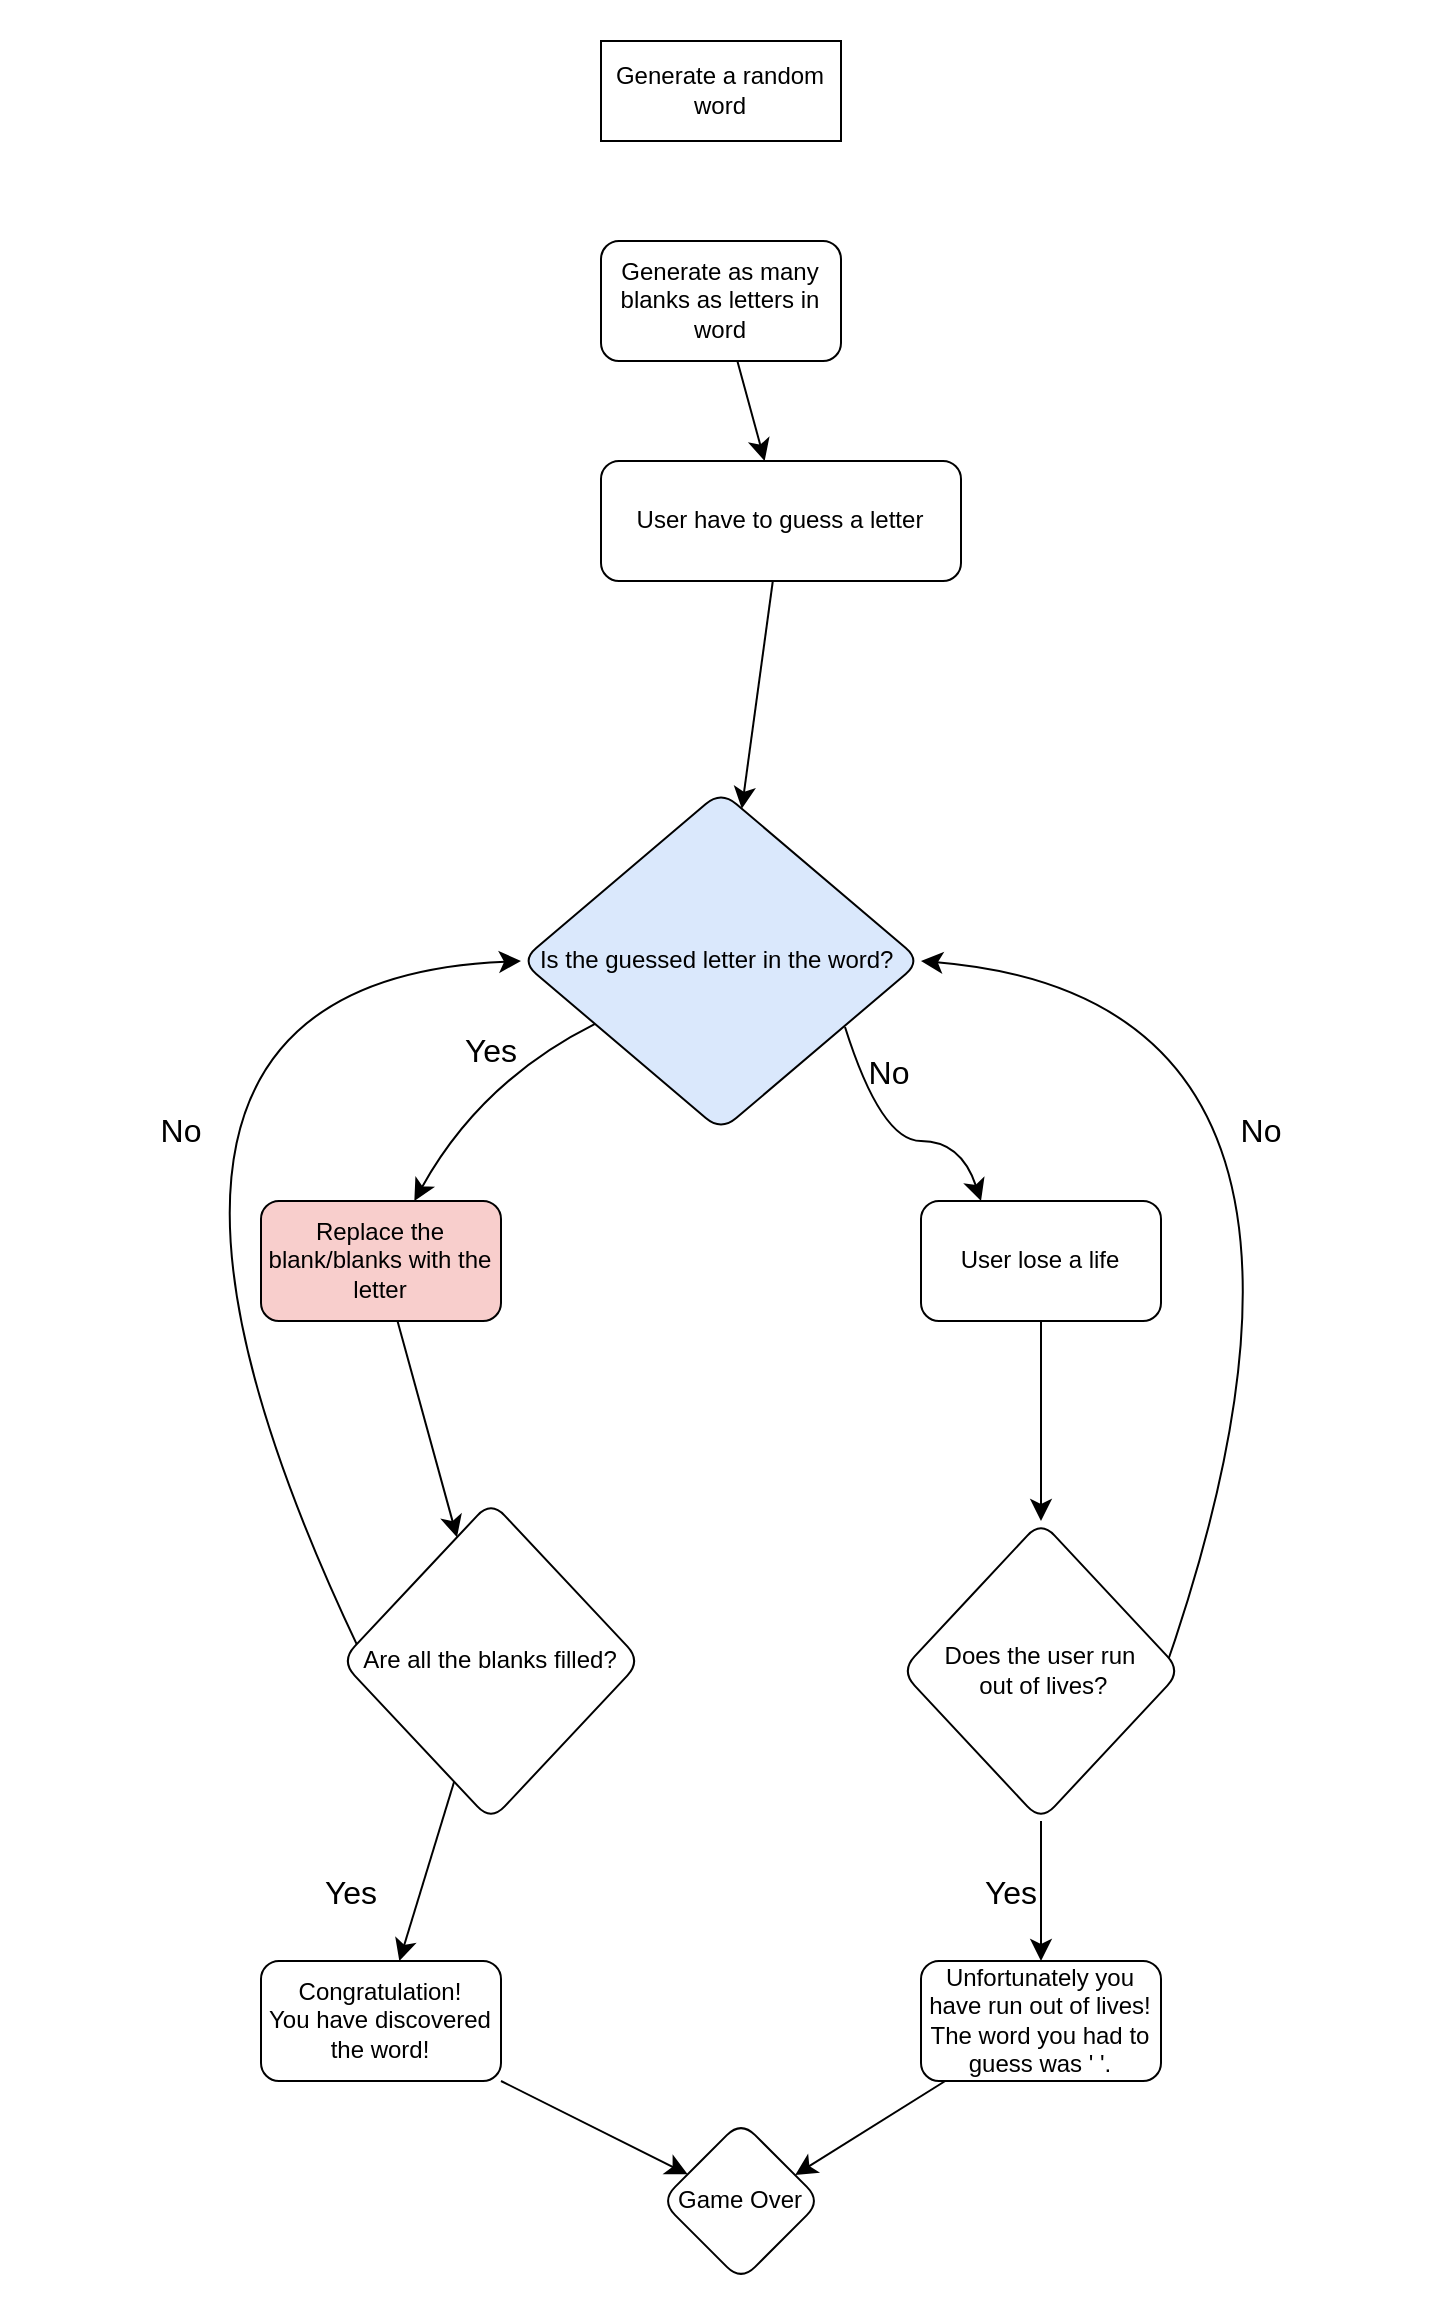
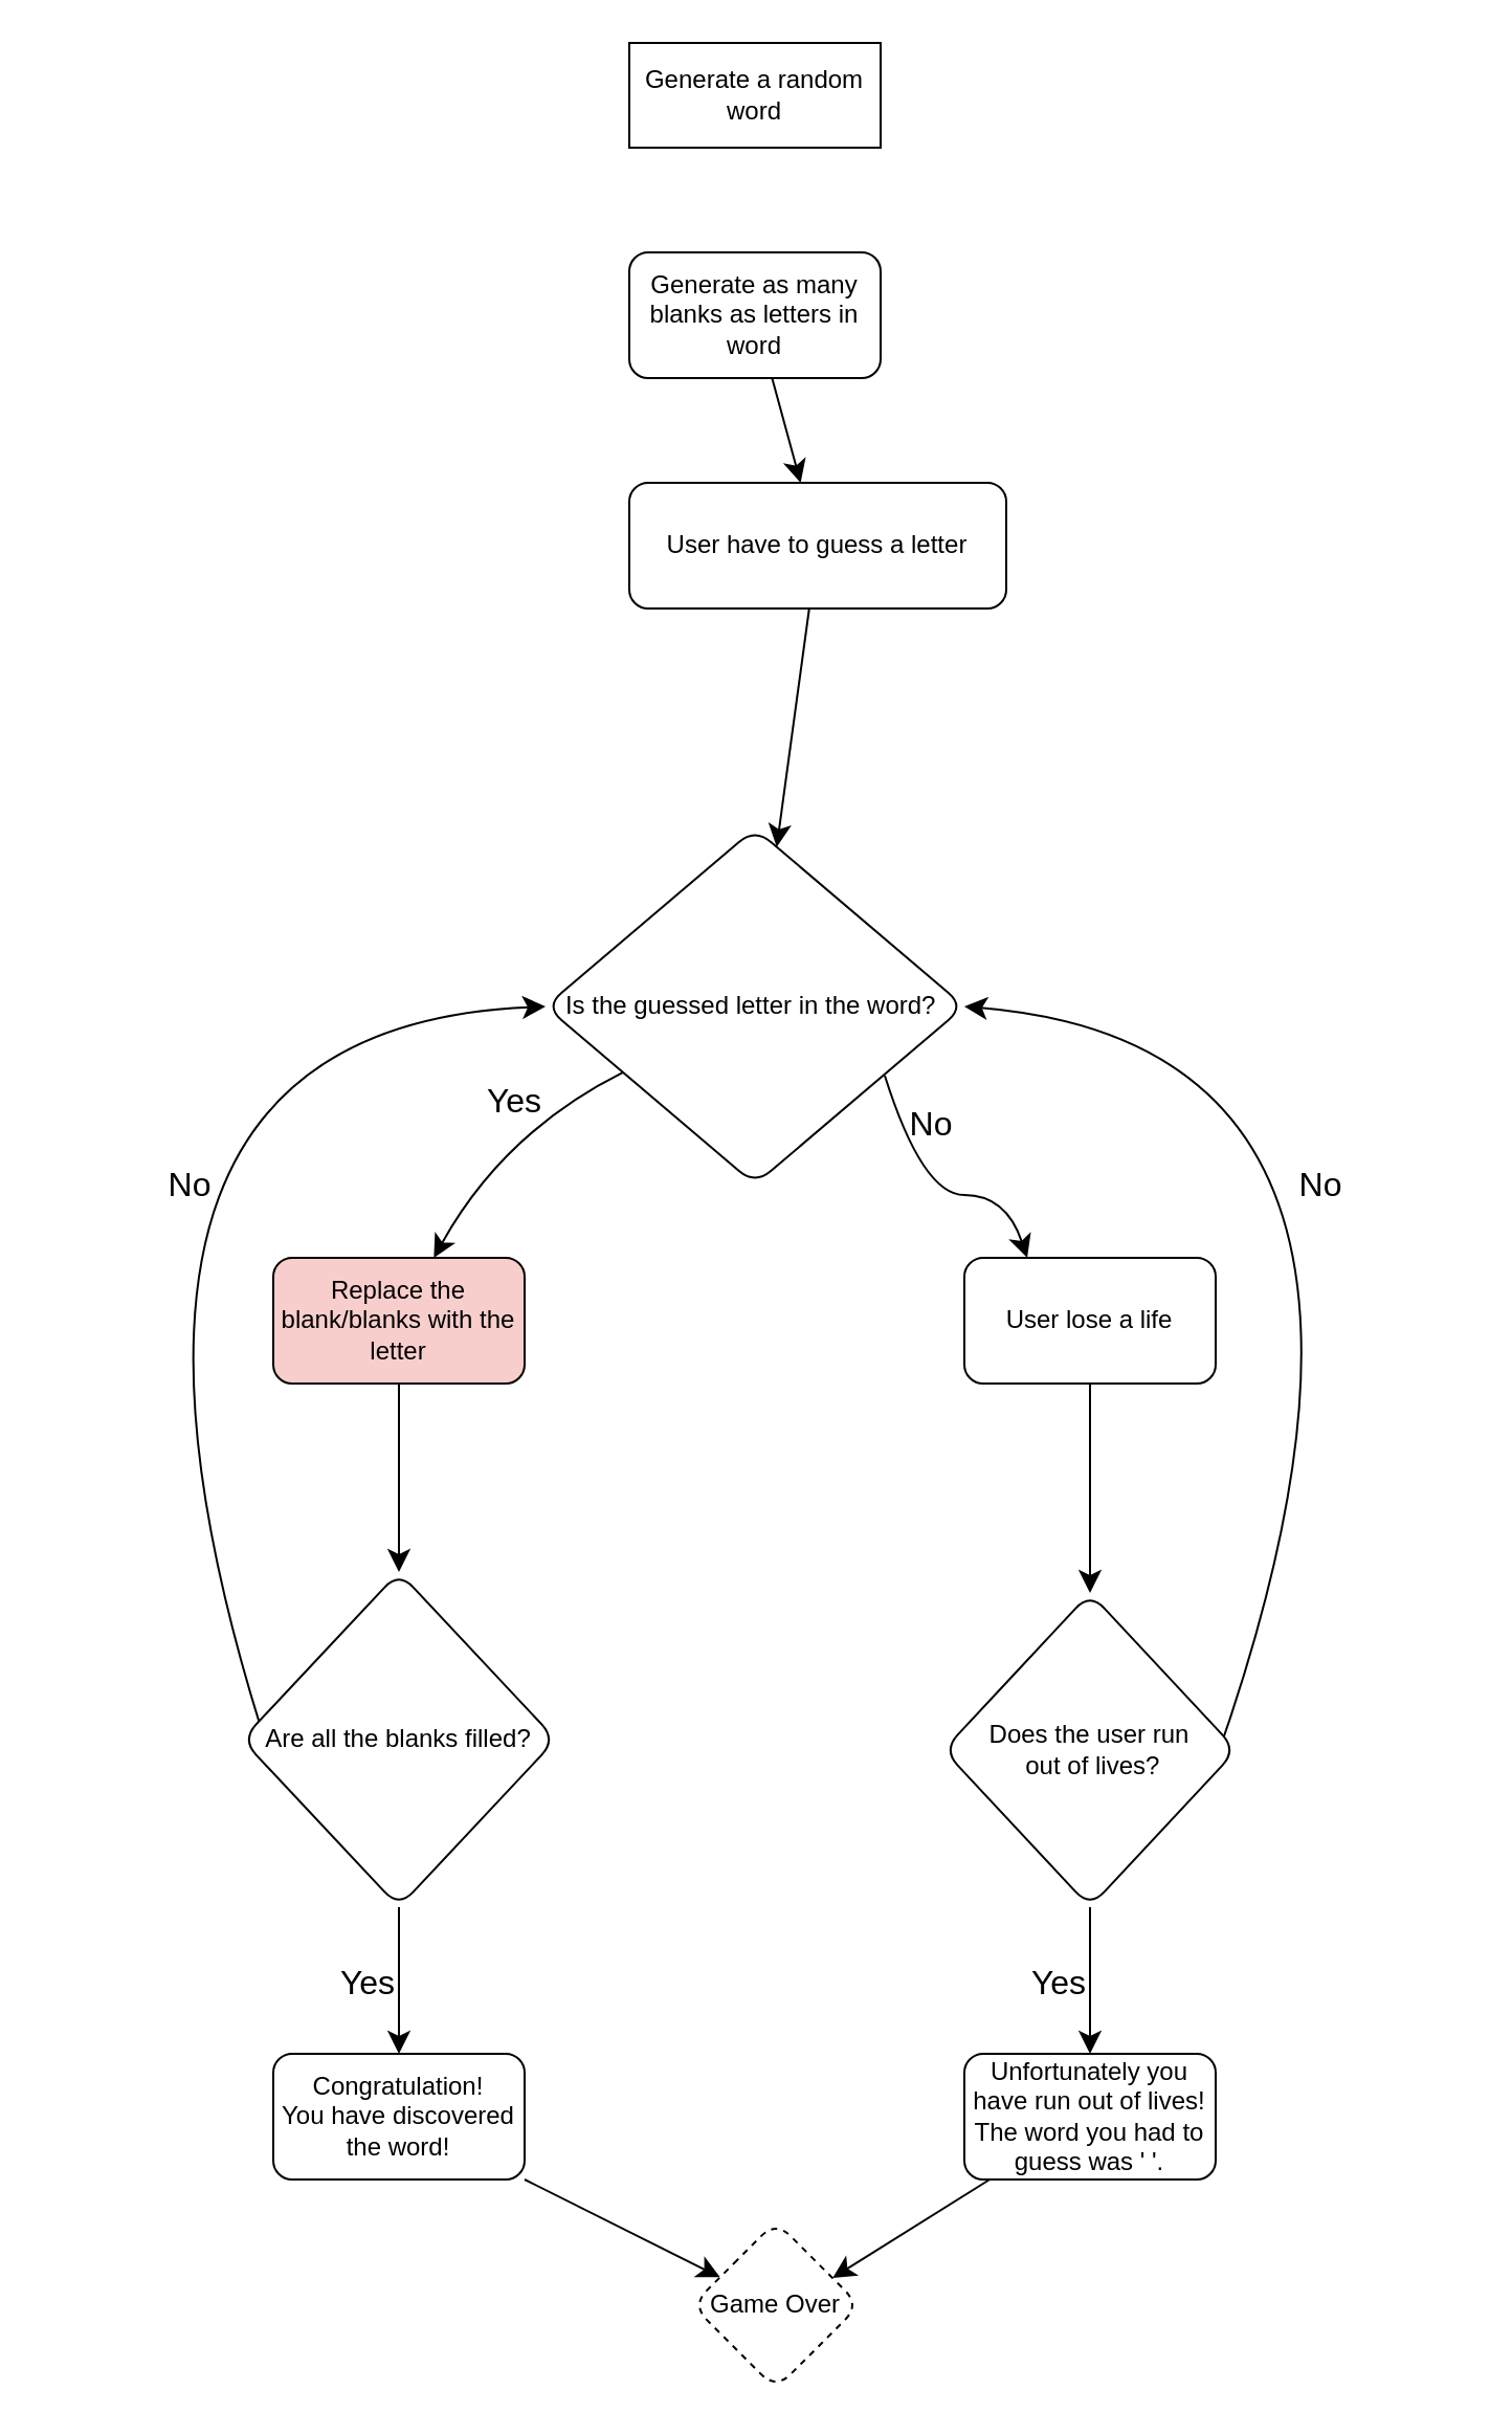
  <mxCell id="0" />
  <mxCell id="1" parent="0" />
  <mxCell id="2" value="Generate a random word" style="whiteSpace=wrap;html=1;fontSize=12;glass=0;strokeWidth=1;shadow=0;rounded=0;" parent="1" vertex="1"><mxGeometry x="300" y="20" width="120" height="50" as="geometry" /></mxCell>
  <mxCell id="3" style="edgeStyle=none;curved=1;rounded=0;orthogonalLoop=1;jettySize=auto;html=1;fontSize=12;startSize=8;endSize=8;" edge="1" parent="1" source="4" target="6"><mxGeometry relative="1" as="geometry" /></mxCell>
  <mxCell id="4" value="Generate as many blanks as letters in word" style="whiteSpace=wrap;html=1;rounded=1;glass=0;strokeWidth=1;shadow=0;" vertex="1" parent="1"><mxGeometry x="300" y="120" width="120" height="60" as="geometry" /></mxCell>
  <mxCell id="5" value="" style="edgeStyle=none;curved=1;rounded=0;orthogonalLoop=1;jettySize=auto;html=1;fontSize=12;startSize=8;endSize=8;" edge="1" parent="1" source="6" target="9"><mxGeometry relative="1" as="geometry" /></mxCell>
  <mxCell id="6" value="User have to guess a letter" style="whiteSpace=wrap;html=1;rounded=1;glass=0;strokeWidth=1;shadow=0;" vertex="1" parent="1"><mxGeometry x="300" y="230" width="180" height="60" as="geometry" /></mxCell>
  <mxCell id="7" value="" style="edgeStyle=none;curved=1;rounded=0;orthogonalLoop=1;jettySize=auto;html=1;fontSize=12;startSize=8;endSize=8;" edge="1" parent="1" source="9" target="11"><mxGeometry relative="1" as="geometry"><Array as="points"><mxPoint x="240" y="540" /></Array></mxGeometry></mxCell>
  <mxCell id="8" value="" style="edgeStyle=none;curved=1;rounded=0;orthogonalLoop=1;jettySize=auto;html=1;fontSize=12;startSize=8;endSize=8;entryX=0.25;entryY=0;entryDx=0;entryDy=0;exitX=0.81;exitY=0.694;exitDx=0;exitDy=0;exitPerimeter=0;" edge="1" parent="1" source="9" target="14"><mxGeometry relative="1" as="geometry"><Array as="points"><mxPoint x="440" y="570" /><mxPoint x="480" y="570" /></Array></mxGeometry></mxCell>
- <mxCell id="9" value="Is the guessed letter in the word?&amp;nbsp;" style="rhombus;whiteSpace=wrap;html=1;rounded=1;glass=0;strokeWidth=1;shadow=0;fillColor=#dae8fc;" vertex="1" parent="1"><mxGeometry x="260" y="395" width="200" height="170" as="geometry" /></mxCell>
+ <mxCell id="9" value="Is the guessed letter in the word?&amp;nbsp;" style="rhombus;whiteSpace=wrap;html=1;rounded=1;glass=0;strokeWidth=1;shadow=0;" vertex="1" parent="1"><mxGeometry x="260" y="395" width="200" height="170" as="geometry" /></mxCell>
  <mxCell id="10" value="" style="edgeStyle=none;curved=1;rounded=0;orthogonalLoop=1;jettySize=auto;html=1;fontSize=12;startSize=8;endSize=8;" edge="1" parent="1" source="11" target="18"><mxGeometry relative="1" as="geometry" /></mxCell>
  <mxCell id="11" value="Replace the blank/blanks with the letter" style="whiteSpace=wrap;html=1;rounded=1;glass=0;strokeWidth=1;shadow=0;fillColor=#f8cecc;" vertex="1" parent="1"><mxGeometry x="130" y="600" width="120" height="60" as="geometry" /></mxCell>
  <mxCell id="12" value="Yes" style="text;html=1;align=center;verticalAlign=middle;resizable=0;points=[];autosize=1;strokeColor=none;fillColor=none;fontSize=16;" vertex="1" parent="1"><mxGeometry x="220" y="510" width="50" height="30" as="geometry" /></mxCell>
  <mxCell id="13" value="" style="edgeStyle=none;curved=1;rounded=0;orthogonalLoop=1;jettySize=auto;html=1;fontSize=12;startSize=8;endSize=8;" edge="1" parent="1" source="14" target="21"><mxGeometry relative="1" as="geometry" /></mxCell>
  <mxCell id="14" value="User lose a life" style="whiteSpace=wrap;html=1;rounded=1;glass=0;strokeWidth=1;shadow=0;" vertex="1" parent="1"><mxGeometry x="460" y="600" width="120" height="60" as="geometry" /></mxCell>
  <mxCell id="15" value="No" style="text;html=1;align=center;verticalAlign=middle;resizable=0;points=[];autosize=1;strokeColor=none;fillColor=none;fontSize=16;" vertex="1" parent="1"><mxGeometry x="424" y="521" width="40" height="30" as="geometry" /></mxCell>
  <mxCell id="16" style="edgeStyle=none;curved=1;rounded=0;orthogonalLoop=1;jettySize=auto;html=1;entryX=0;entryY=0.5;entryDx=0;entryDy=0;fontSize=12;startSize=8;endSize=8;exitX=0.06;exitY=0.463;exitDx=0;exitDy=0;exitPerimeter=0;" edge="1" parent="1" source="18" target="9"><mxGeometry relative="1" as="geometry"><mxPoint x="120" y="830" as="sourcePoint" /><Array as="points"><mxPoint x="20" y="490" /></Array></mxGeometry></mxCell>
  <mxCell id="17" value="" style="edgeStyle=none;curved=1;rounded=0;orthogonalLoop=1;jettySize=auto;html=1;fontSize=12;startSize=8;endSize=8;" edge="1" parent="1" source="18" target="25"><mxGeometry relative="1" as="geometry" /></mxCell>
- <mxCell id="18" value="Are all the blanks filled?" style="rhombus;whiteSpace=wrap;html=1;rounded=1;glass=0;strokeWidth=1;shadow=0;" vertex="1" parent="1"><mxGeometry x="170" y="750" width="150" height="160" as="geometry" /></mxCell>
+ <mxCell id="18" value="Are all the blanks filled?" style="rhombus;whiteSpace=wrap;html=1;rounded=1;glass=0;strokeWidth=1;shadow=0;" vertex="1" parent="1"><mxGeometry x="115" y="750" width="150" height="160" as="geometry" /></mxCell>
  <mxCell id="19" style="edgeStyle=none;curved=1;rounded=0;orthogonalLoop=1;jettySize=auto;html=1;entryX=1;entryY=0.5;entryDx=0;entryDy=0;fontSize=12;startSize=8;endSize=8;" edge="1" parent="1" target="9"><mxGeometry relative="1" as="geometry"><mxPoint x="580" y="840" as="sourcePoint" /><Array as="points"><mxPoint x="700" y="500" /></Array></mxGeometry></mxCell>
  <mxCell id="20" value="" style="edgeStyle=none;curved=1;rounded=0;orthogonalLoop=1;jettySize=auto;html=1;fontSize=12;startSize=8;endSize=8;" edge="1" parent="1" source="21" target="27"><mxGeometry relative="1" as="geometry" /></mxCell>
  <mxCell id="21" value="Does the user run&lt;br&gt;&amp;nbsp;out of lives?" style="rhombus;whiteSpace=wrap;html=1;rounded=1;glass=0;strokeWidth=1;shadow=0;" vertex="1" parent="1"><mxGeometry x="450" y="760" width="140" height="150" as="geometry" /></mxCell>
  <mxCell id="22" value="No" style="text;html=1;align=center;verticalAlign=middle;resizable=0;points=[];autosize=1;strokeColor=none;fillColor=none;fontSize=16;" vertex="1" parent="1"><mxGeometry x="610" y="550" width="40" height="30" as="geometry" /></mxCell>
  <mxCell id="23" value="No" style="text;html=1;align=center;verticalAlign=middle;resizable=0;points=[];autosize=1;strokeColor=none;fillColor=none;fontSize=16;" vertex="1" parent="1"><mxGeometry x="70" y="550" width="40" height="30" as="geometry" /></mxCell>
  <mxCell id="24" value="" style="edgeStyle=none;curved=1;rounded=0;orthogonalLoop=1;jettySize=auto;html=1;fontSize=12;startSize=8;endSize=8;" edge="1" parent="1" source="25" target="30"><mxGeometry relative="1" as="geometry" /></mxCell>
  <mxCell id="25" value="Congratulation!&lt;br&gt;You have discovered the word!" style="whiteSpace=wrap;html=1;rounded=1;glass=0;strokeWidth=1;shadow=0;" vertex="1" parent="1"><mxGeometry x="130" y="980" width="120" height="60" as="geometry" /></mxCell>
  <mxCell id="26" value="" style="edgeStyle=none;curved=1;rounded=0;orthogonalLoop=1;jettySize=auto;html=1;fontSize=12;startSize=8;endSize=8;entryX=0.838;entryY=0.338;entryDx=0;entryDy=0;entryPerimeter=0;" edge="1" parent="1" source="27" target="30"><mxGeometry relative="1" as="geometry"><mxPoint x="394" y="1080" as="targetPoint" /></mxGeometry></mxCell>
  <mxCell id="27" value="Unfortunately you have run out of lives!&lt;br&gt;The word you had to guess was ' '." style="whiteSpace=wrap;html=1;rounded=1;glass=0;strokeWidth=1;shadow=0;" vertex="1" parent="1"><mxGeometry x="460" y="980" width="120" height="60" as="geometry" /></mxCell>
  <mxCell id="28" value="Yes" style="text;html=1;align=center;verticalAlign=middle;resizable=0;points=[];autosize=1;strokeColor=none;fillColor=none;fontSize=16;" vertex="1" parent="1"><mxGeometry x="150" y="931" width="50" height="30" as="geometry" /></mxCell>
  <mxCell id="29" value="Yes" style="text;html=1;align=center;verticalAlign=middle;resizable=0;points=[];autosize=1;strokeColor=none;fillColor=none;fontSize=16;" vertex="1" parent="1"><mxGeometry x="480" y="931" width="50" height="30" as="geometry" /></mxCell>
- <mxCell id="30" value="Game Over" style="rhombus;whiteSpace=wrap;html=1;rounded=1;glass=0;strokeWidth=1;shadow=0;" vertex="1" parent="1"><mxGeometry x="330" y="1060" width="80" height="80" as="geometry" /></mxCell>
+ <mxCell id="30" value="Game Over" style="rhombus;whiteSpace=wrap;html=1;rounded=1;glass=0;strokeWidth=1;shadow=0;dashed=1;" vertex="1" parent="1"><mxGeometry x="330" y="1060" width="80" height="80" as="geometry" /></mxCell>
